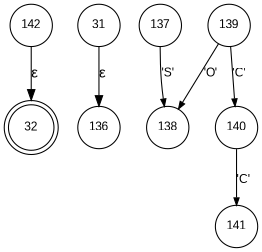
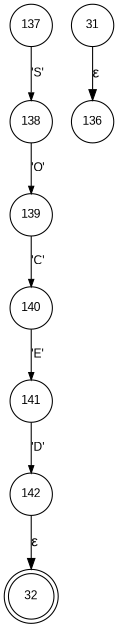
  digraph {
    fontname="Liberation Sans"
    rankdir=TB
    node [fixedsize=true fontname="Liberation Sans" fontsize=11 shape=circle peripheries=1]
    edge [arrowhead=normal arrowsize=.7 fontname="Liberation Sans" fontsize=11]
    n1 [label=32 shape=doublecircle width=.6 peripheries=""]
    n2 [label=136 width=.55]
    n3 [label=137 width=.55]
    n4 [label=138 width=.55]
    n5 [label=139 width=.55]
    n6 [label=140 width=.55]
    n7 [label=141 width=.55]
    n8 [label=142 width=.55]
    n9 [label=31 width=.55]
    n3 -> n4 [label="'S'"]
-   n5 -> n4 [label="'O'"]
+   n4 -> n5 [label="'O'"]
    n5 -> n6 [label="'C'"]
-   n6 -> n7 [label="'C'"]
+   n6 -> n7 [label="'E'"]
+   n7 -> n8 [label="'D'"]
    n8 -> n1 [label="&epsilon;" arrowhead="" arrowsize="" fontsize=""]
    n9 -> n2 [label="&epsilon;" arrowhead="" arrowsize="" fontsize=""]
  }
